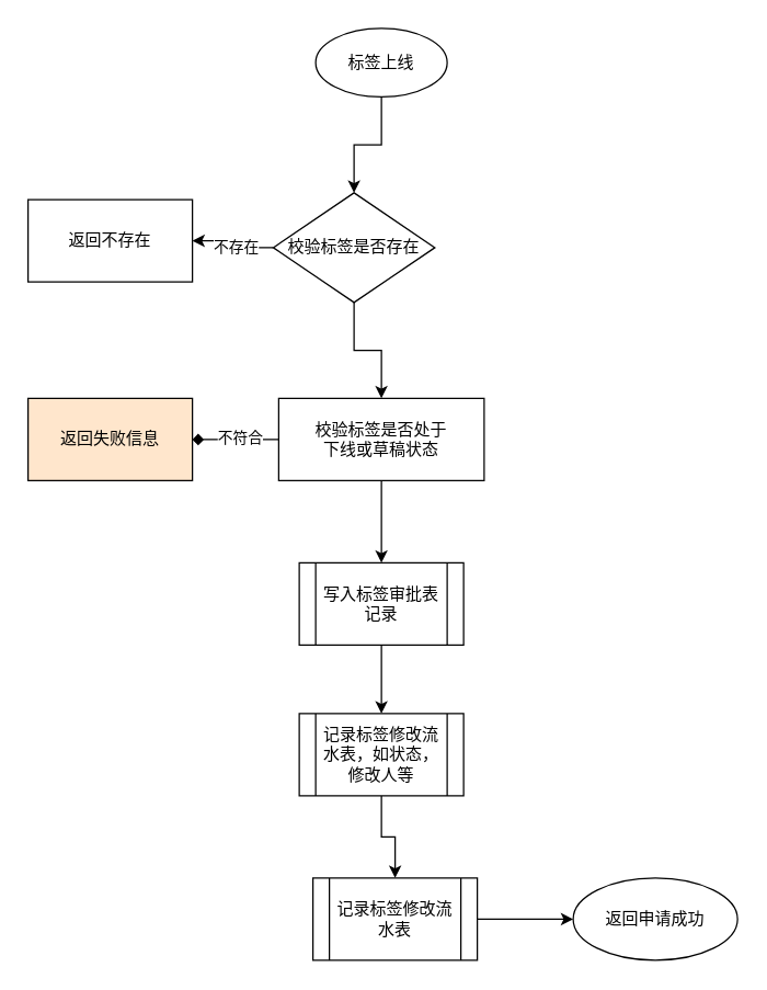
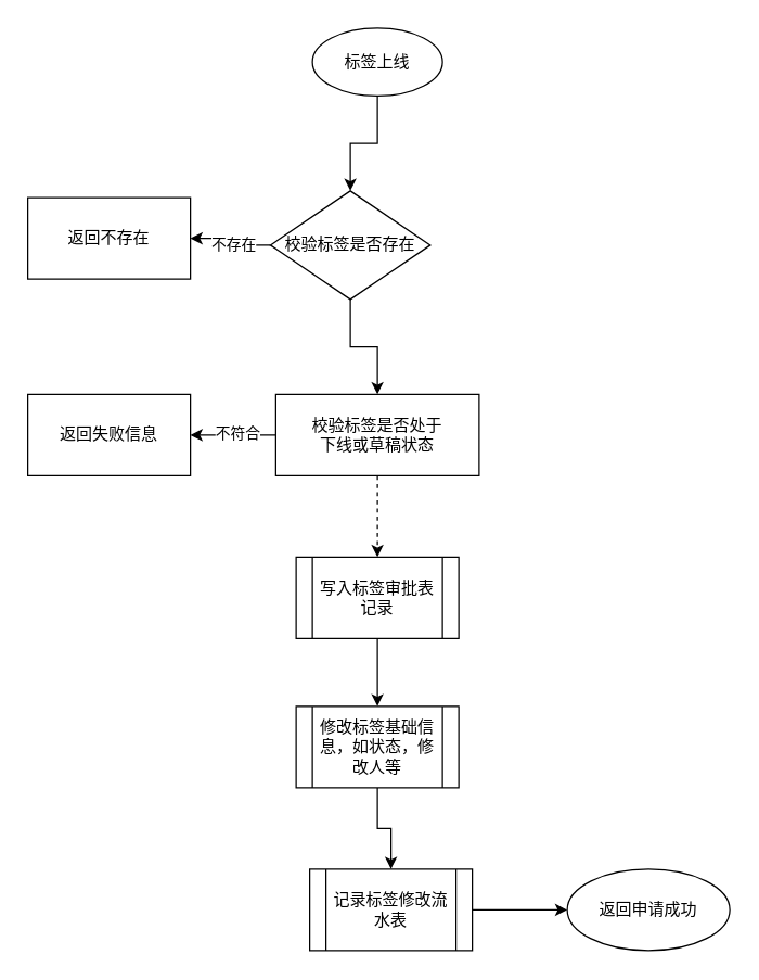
  <mxCell id="0" />
  <mxCell id="1" parent="0" />
  <mxCell id="2" value="" style="edgeStyle=orthogonalEdgeStyle;rounded=0;orthogonalLoop=1;jettySize=auto;html=1;" edge="1" parent="1" source="3" target="7"><mxGeometry relative="1" as="geometry" /></mxCell>
  <mxCell id="3" value="标签上线" style="ellipse;whiteSpace=wrap;html=1;" vertex="1" parent="1"><mxGeometry x="230" y="20" width="96" height="50" as="geometry" /></mxCell>
  <mxCell id="4" value="" style="edgeStyle=orthogonalEdgeStyle;rounded=0;orthogonalLoop=1;jettySize=auto;html=1;" edge="1" parent="1" source="7" target="8"><mxGeometry relative="1" as="geometry" /></mxCell>
  <mxCell id="5" value="不存在" style="edgeLabel;html=1;align=center;verticalAlign=middle;resizable=0;points=[];" vertex="1" connectable="0" parent="4"><mxGeometry x="-0.114" y="-1" relative="1" as="geometry"><mxPoint as="offset" /></mxGeometry></mxCell>
  <mxCell id="6" value="" style="edgeStyle=orthogonalEdgeStyle;rounded=0;orthogonalLoop=1;jettySize=auto;html=1;" edge="1" parent="1" source="7" target="12"><mxGeometry relative="1" as="geometry" /></mxCell>
  <mxCell id="7" value="校验标签是否存在" style="rhombus;whiteSpace=wrap;html=1;" vertex="1" parent="1"><mxGeometry x="199" y="140" width="118" height="80" as="geometry" /></mxCell>
  <mxCell id="8" value="返回不存在" style="whiteSpace=wrap;html=1;" vertex="1" parent="1"><mxGeometry x="20" y="145" width="120" height="60" as="geometry" /></mxCell>
- <mxCell id="9" value="" style="edgeStyle=orthogonalEdgeStyle;rounded=0;orthogonalLoop=1;jettySize=auto;html=1;endArrow=diamond;" edge="1" parent="1" source="12" target="13"><mxGeometry relative="1" as="geometry" /></mxCell>
+ <mxCell id="9" value="" style="edgeStyle=orthogonalEdgeStyle;rounded=0;orthogonalLoop=1;jettySize=auto;html=1;" edge="1" parent="1" source="12" target="13"><mxGeometry relative="1" as="geometry" /></mxCell>
  <mxCell id="10" value="不符合" style="edgeLabel;html=1;align=center;verticalAlign=middle;resizable=0;points=[];" vertex="1" connectable="0" parent="9"><mxGeometry x="-0.074" y="-2" relative="1" as="geometry"><mxPoint as="offset" /></mxGeometry></mxCell>
- <mxCell id="11" value="" style="edgeStyle=orthogonalEdgeStyle;rounded=0;orthogonalLoop=1;jettySize=auto;html=1;" edge="1" parent="1" source="12" target="15"><mxGeometry relative="1" as="geometry" /></mxCell>
+ <mxCell id="11" value="" style="edgeStyle=orthogonalEdgeStyle;rounded=0;orthogonalLoop=1;jettySize=auto;html=1;dashed=1;" edge="1" parent="1" source="12" target="15"><mxGeometry relative="1" as="geometry" /></mxCell>
  <mxCell id="12" value="校验标签是否处于&lt;div&gt;下线或草稿状态&lt;/div&gt;" style="whiteSpace=wrap;html=1;rounded=0;" vertex="1" parent="1"><mxGeometry x="203" y="290" width="150" height="60" as="geometry" /></mxCell>
- <mxCell id="13" value="返回失败信息" style="whiteSpace=wrap;html=1;fillColor=#ffe6cc;" vertex="1" parent="1"><mxGeometry x="20" y="290" width="120" height="60" as="geometry" /></mxCell>
+ <mxCell id="13" value="返回失败信息" style="whiteSpace=wrap;html=1;" vertex="1" parent="1"><mxGeometry x="20" y="290" width="120" height="60" as="geometry" /></mxCell>
  <mxCell id="14" value="" style="edgeStyle=orthogonalEdgeStyle;rounded=0;orthogonalLoop=1;jettySize=auto;html=1;" edge="1" parent="1" source="15" target="17"><mxGeometry relative="1" as="geometry" /></mxCell>
  <mxCell id="15" value="写入标签审批表记录" style="shape=process;whiteSpace=wrap;html=1;backgroundOutline=1;" vertex="1" parent="1"><mxGeometry x="218" y="410" width="120" height="60" as="geometry" /></mxCell>
  <mxCell id="16" value="" style="edgeStyle=orthogonalEdgeStyle;rounded=0;orthogonalLoop=1;jettySize=auto;html=1;" edge="1" parent="1" source="17" target="19"><mxGeometry relative="1" as="geometry" /></mxCell>
- <mxCell id="17" value="记录标签修改流水表，如状态，修改人等" style="shape=process;whiteSpace=wrap;html=1;backgroundOutline=1;" vertex="1" parent="1"><mxGeometry x="218" y="520" width="120" height="60" as="geometry" /></mxCell>
+ <mxCell id="17" value="修改标签基础信息，如状态，修改人等" style="shape=process;whiteSpace=wrap;html=1;backgroundOutline=1;" vertex="1" parent="1"><mxGeometry x="218" y="520" width="120" height="60" as="geometry" /></mxCell>
  <mxCell id="18" value="" style="edgeStyle=orthogonalEdgeStyle;rounded=0;orthogonalLoop=1;jettySize=auto;html=1;" edge="1" parent="1" source="19" target="20"><mxGeometry relative="1" as="geometry" /></mxCell>
  <mxCell id="19" value="记录标签修改流水表" style="shape=process;whiteSpace=wrap;html=1;backgroundOutline=1;" vertex="1" parent="1"><mxGeometry x="228" y="640" width="120" height="60" as="geometry" /></mxCell>
  <mxCell id="20" value="返回申请成功" style="ellipse;whiteSpace=wrap;html=1;" vertex="1" parent="1"><mxGeometry x="418" y="640" width="120" height="60" as="geometry" /></mxCell>
